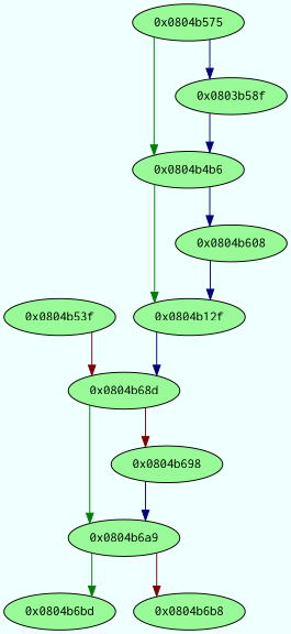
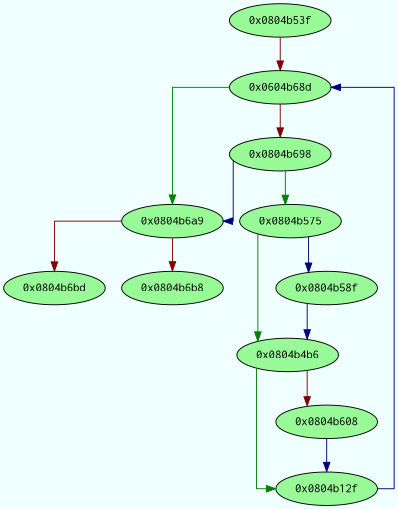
  digraph {
    bgcolor=azure
    fontname=Courier
    fontsize=8
    splines=ortho
    node [color=black fillcolor=palegreen fontname=Courier style=filled]
    edge [arrowhead=normal color="#007f00"]
    n1 [label="0x0804b53f"]
-   n2 [label="0x0804b68d"]
+   n2 [label="0x0604b68d"]
    n3 [label="0x0804b6a9"]
    n4 [label="0x0804b698"]
    n5 [label="0x0804b6bd"]
    n6 [label="0x0804b6b8"]
    n7 [label="0x0804b575"]
    n8 [label="0x0804b4b6"]
-   n9 [label="0x0803b58f"]
+   n9 [label="0x0804b58f"]
    n10 [label="0x0804b12f"]
    n11 [label="0x0804b608"]
    n1 -> n2 [color="#7f0000"]
    n2 -> n3
    n2 -> n4 [color="#7f0000"]
-   n3 -> n5
+   n3 -> n5 [color="#7f0000"]
    n3 -> n6 [color="#7f0000"]
    n4 -> n3 [color="#00007f"]
+   n4 -> n7
    n7 -> n8
    n7 -> n9 [color="#00007f"]
    n8 -> n10
-   n8 -> n11 [color="#00007f"]
+   n8 -> n11 [color="#7f0000"]
    n9 -> n8 [color="#00007f"]
    n10 -> n2 [color="#00007f"]
    n11 -> n10 [color="#00007f"]
  }
